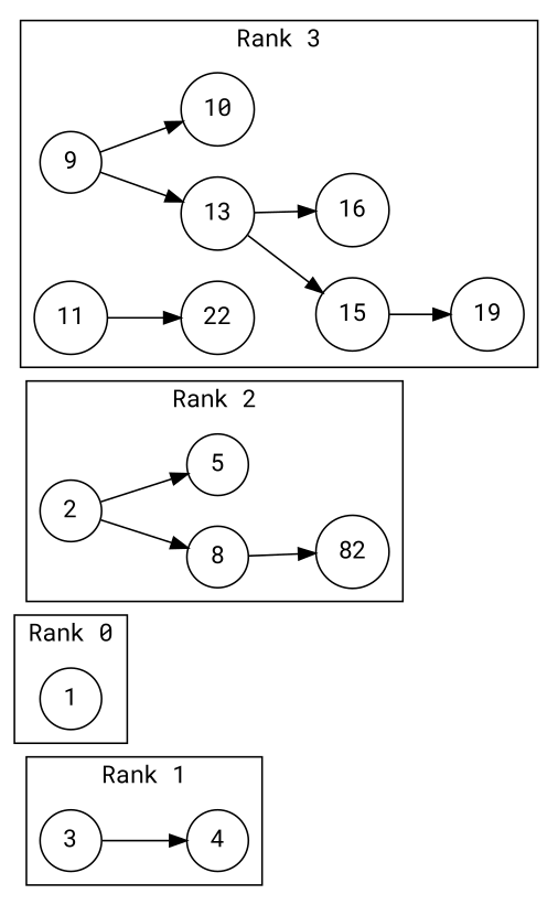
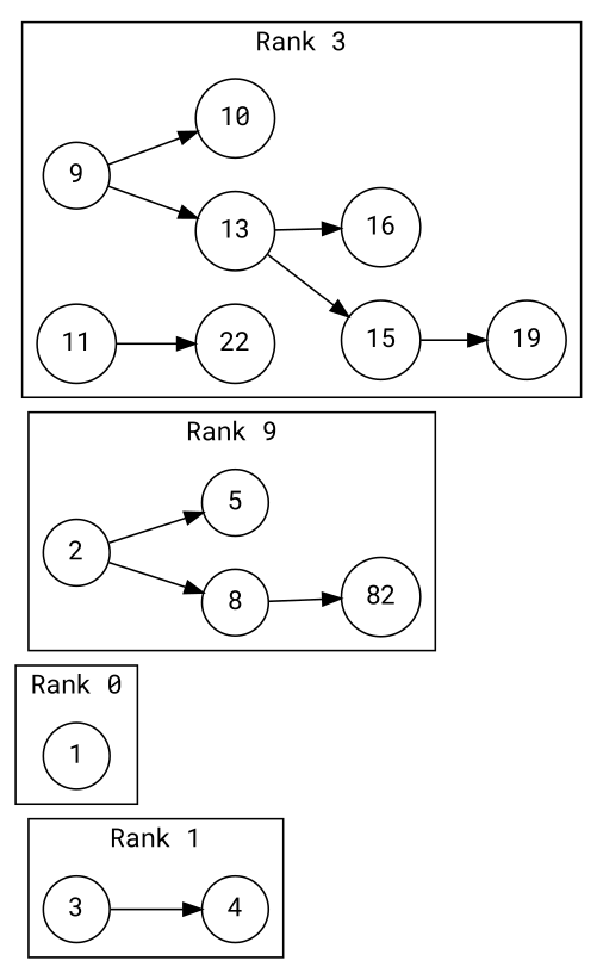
  digraph {
    fontname="Roboto Mono"
    ordering=out
    rankdir=LR
    node [fontname="Roboto Mono" shape=circle]
    edge [fontname="Roboto Mono"]
    3
    4
    1
    2
    8
    5
    n7 [label=82]
    9
    13
    11
    10
    15
    16
    19
    22
    a [style=invis]
    subgraph cluster_1 {
      label="Rank 1"
      3
      4
    }
    subgraph cluster_2 {
      label="Rank 0"
      1
    }
    subgraph cluster_3 {
-     label="Rank 2"
+     label="Rank 9"
      2
      8
      5
      n7
    }
    subgraph cluster_4 {
      label="Rank 3"
      9
      13
      11
      10
      15
      16
      19
      22
      a
    }
    3 -> 4
    2 -> 8
    2 -> 5
    8 -> n7
    9 -> 13
    9 -> 10
    13 -> 15
    13 -> 16
    11 -> 22
    10 -> a [style=invis]
    15 -> 19
  }
